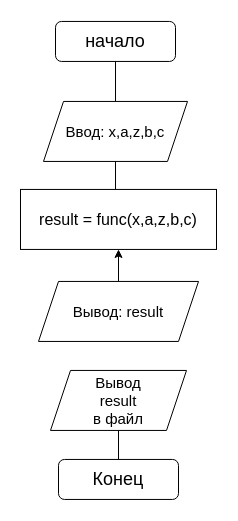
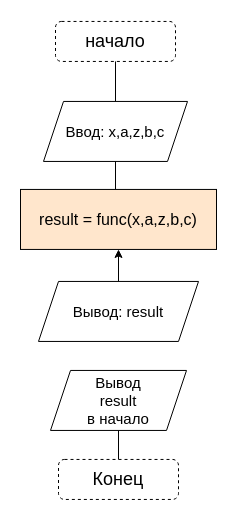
  <mxCell id="0" />
  <mxCell id="1" parent="0" />
- <mxCell id="2" value="начало" style="rounded=1;whiteSpace=wrap;html=1;fontSize=18;glass=0;strokeWidth=1;shadow=0;" vertex="1" parent="1"><mxGeometry x="55" y="20.941" width="120" height="40" as="geometry" /></mxCell>
- <mxCell id="3" value="Конец" style="rounded=1;whiteSpace=wrap;html=1;fontSize=18;glass=0;strokeWidth=1;shadow=0;" vertex="1" parent="1"><mxGeometry x="58" y="458.941" width="120" height="40" as="geometry" /></mxCell>
+ <mxCell id="2" value="начало" style="rounded=1;whiteSpace=wrap;html=1;fontSize=18;glass=0;strokeWidth=1;shadow=0;dashed=1;" vertex="1" parent="1"><mxGeometry x="55" y="20.941" width="120" height="40" as="geometry" /></mxCell>
+ <mxCell id="3" value="Конец" style="rounded=1;whiteSpace=wrap;html=1;fontSize=18;glass=0;strokeWidth=1;shadow=0;dashed=1;" vertex="1" parent="1"><mxGeometry x="58" y="458.941" width="120" height="40" as="geometry" /></mxCell>
  <mxCell id="4" value="" style="endArrow=none;html=1;rounded=0;exitX=0.5;exitY=1;exitDx=0;exitDy=0;entryX=0.5;entryY=0;entryDx=0;entryDy=0;" edge="1" parent="1" source="2" target="5"><mxGeometry width="50" height="50" relative="1" as="geometry"><mxPoint x="281" y="295.941" as="sourcePoint" /><mxPoint x="113" y="70.941" as="targetPoint" /></mxGeometry></mxCell>
  <mxCell id="5" value="Ввод: x,a,z,b,c" style="shape=parallelogram;perimeter=parallelogramPerimeter;whiteSpace=wrap;html=1;fixedSize=1;fontSize=15;" vertex="1" parent="1"><mxGeometry x="43" y="100.941" width="144" height="60" as="geometry" /></mxCell>
  <mxCell id="6" value="" style="endArrow=none;html=1;rounded=0;entryX=0.5;entryY=1;entryDx=0;entryDy=0;exitX=0.5;exitY=0;exitDx=0;exitDy=0;" edge="1" parent="1" target="5"><mxGeometry width="50" height="50" relative="1" as="geometry"><mxPoint x="115" y="188.941" as="sourcePoint" /><mxPoint x="331" y="245.941" as="targetPoint" /></mxGeometry></mxCell>
- <mxCell id="7" value="result = func(x,a,z,b,c)" style="rounded=0;whiteSpace=wrap;html=1;fontSize=16;" vertex="1" parent="1"><mxGeometry x="20" y="188.941" width="196" height="60" as="geometry" /></mxCell>
+ <mxCell id="7" value="result = func(x,a,z,b,c)" style="rounded=0;whiteSpace=wrap;html=1;fontSize=16;fillColor=#ffe6cc;" vertex="1" parent="1"><mxGeometry x="20" y="188.941" width="196" height="60" as="geometry" /></mxCell>
  <mxCell id="8" value="" style="endArrow=classic;html=1;rounded=0;exitX=0.5;exitY=0;exitDx=0;exitDy=0;entryX=0.5;entryY=1;entryDx=0;entryDy=0;" edge="1" parent="1" source="11" target="7"><mxGeometry width="50" height="50" relative="1" as="geometry"><mxPoint x="118" y="323.941" as="sourcePoint" /><mxPoint x="123" y="333.941" as="targetPoint" /></mxGeometry></mxCell>
- <mxCell id="9" value="Вывод&lt;br style=&quot;font-size: 15px;&quot;&gt;result&lt;br style=&quot;font-size: 15px;&quot;&gt;в файл" style="shape=parallelogram;perimeter=parallelogramPerimeter;whiteSpace=wrap;html=1;fixedSize=1;fontSize=15;" vertex="1" parent="1"><mxGeometry x="50" y="369.941" width="136" height="60" as="geometry" /></mxCell>
+ <mxCell id="9" value="Вывод&lt;br style=&quot;font-size: 15px;&quot;&gt;result&lt;br style=&quot;font-size: 15px;&quot;&gt;в начало" style="shape=parallelogram;perimeter=parallelogramPerimeter;whiteSpace=wrap;html=1;fixedSize=1;fontSize=15;" vertex="1" parent="1"><mxGeometry x="50" y="369.941" width="136" height="60" as="geometry" /></mxCell>
  <mxCell id="10" value="" style="endArrow=none;html=1;rounded=0;exitX=0.5;exitY=1;exitDx=0;exitDy=0;entryX=0.5;entryY=0;entryDx=0;entryDy=0;" edge="1" parent="1" source="9" target="3"><mxGeometry width="50" height="50" relative="1" as="geometry"><mxPoint x="73" y="383.941" as="sourcePoint" /><mxPoint x="-14" y="527.941" as="targetPoint" /></mxGeometry></mxCell>
  <mxCell id="11" value="Вывод: result" style="shape=parallelogram;perimeter=parallelogramPerimeter;whiteSpace=wrap;html=1;fixedSize=1;fontSize=15;" vertex="1" parent="1"><mxGeometry x="38" y="280.941" width="160" height="60" as="geometry" /></mxCell>
